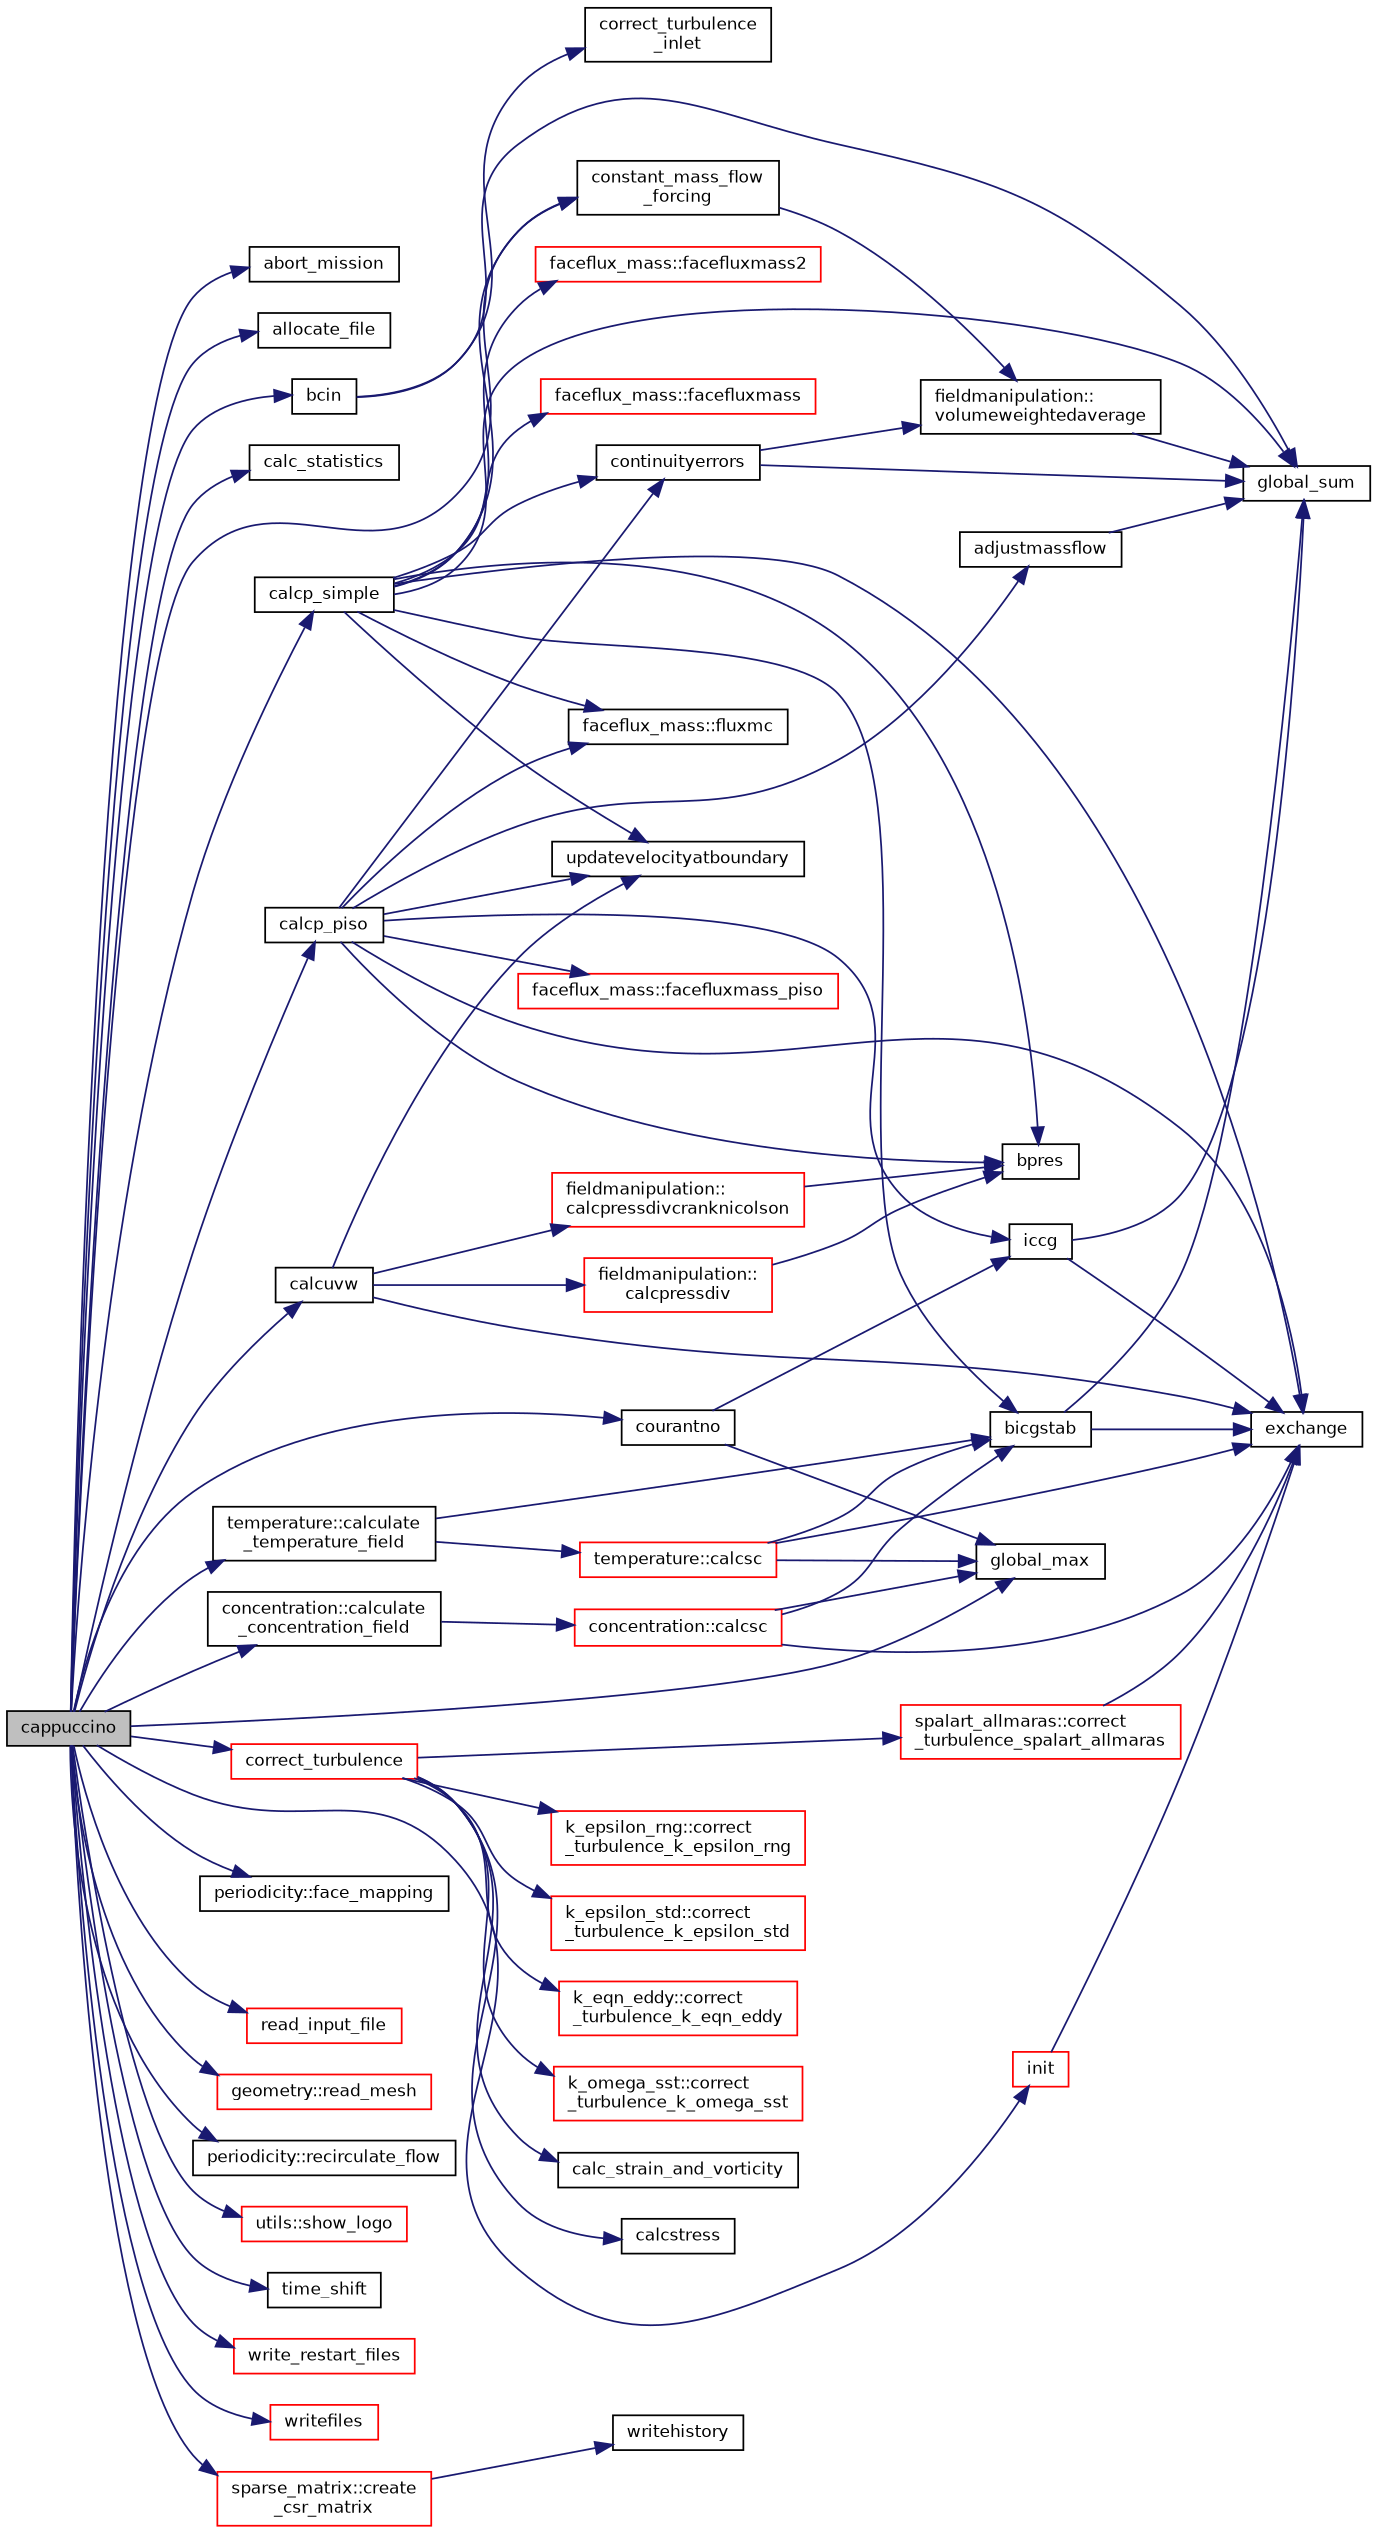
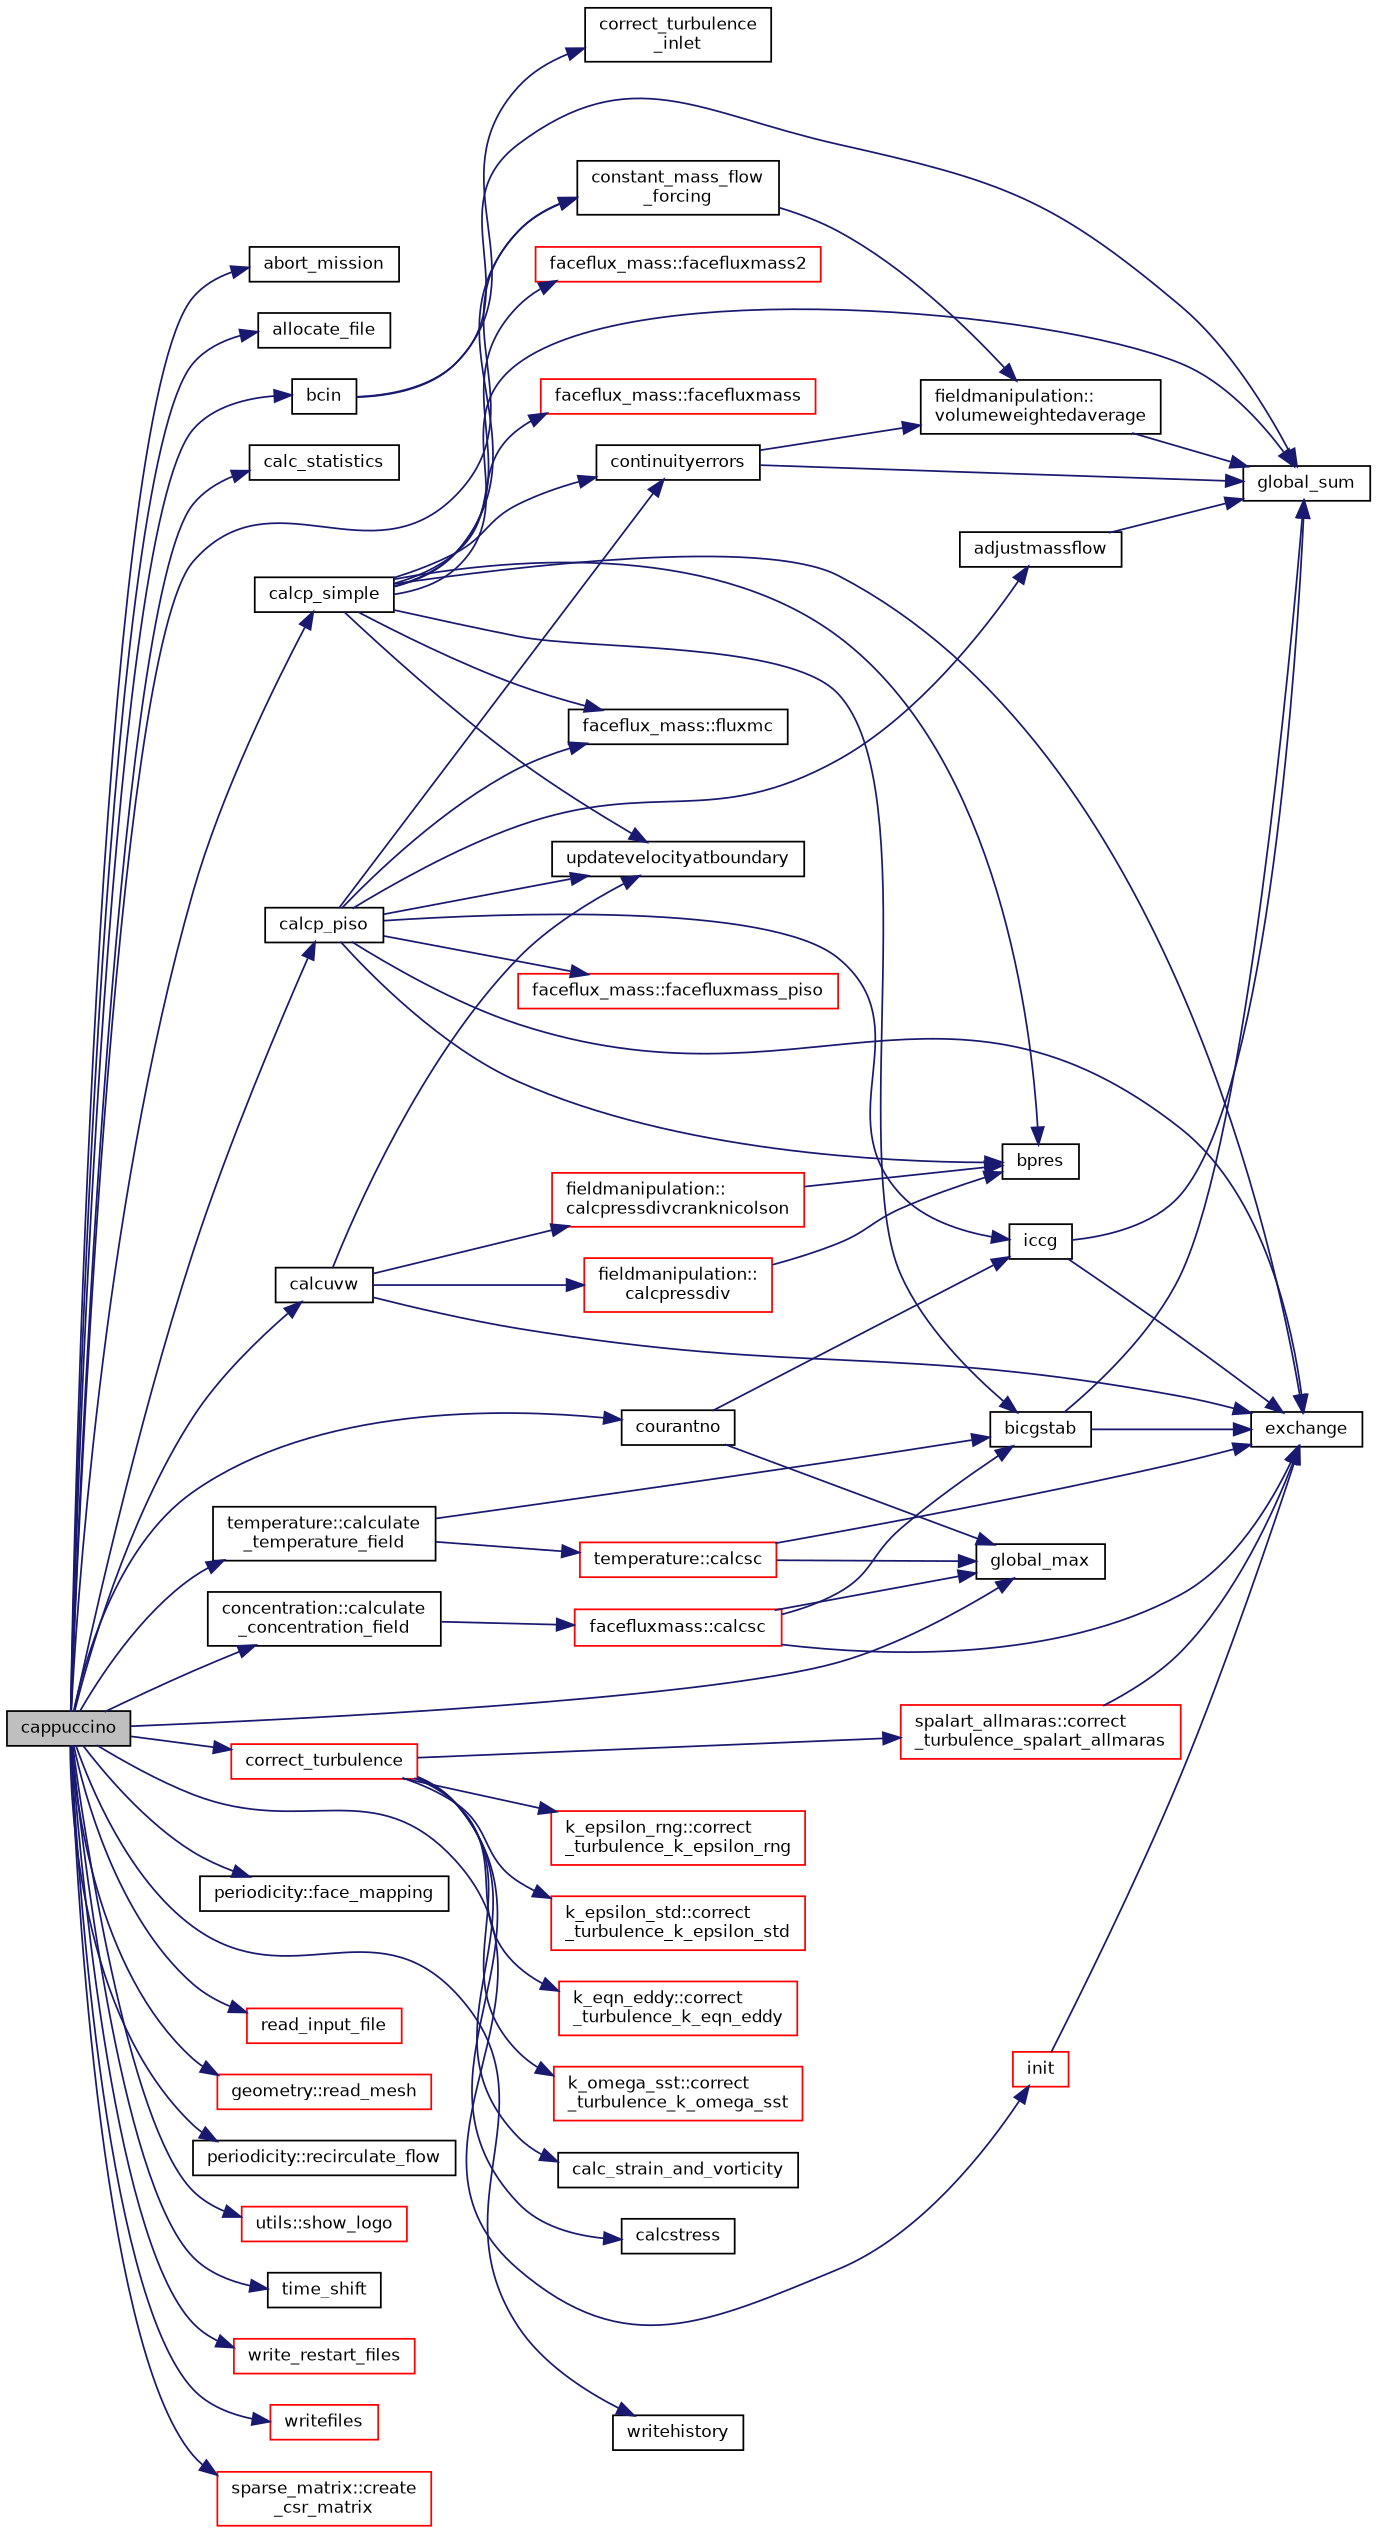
  digraph {
    rankdir=LR
    node [color=black fillcolor=white fontname=Helvetica fontsize=10 shape=record style=filled]
    edge [color=midnightblue fontname=Helvetica fontsize=10 labelfontname=Helvetica labelfontsize=10 style=solid]
    n1 [fillcolor=grey75 fontcolor=black height=0.2 label=cappuccino width=0.4]
    n2 [height=0.2 label=abort_mission width=0.4]
    n3 [height=0.2 label=allocate_file width=0.4]
    n4 [height=0.2 label=bcin width=0.4]
    n5 [height=0.2 label=calc_statistics width=0.4]
    n6 [height=0.2 label=calcp_piso width=0.4]
    n7 [height=0.2 label=calcp_simple width=0.4]
    n8 [height=0.2 label="concentration::calculate\l_concentration_field" width=0.4]
    n9 [height=0.2 label=global_max width=0.4]
    n10 [height=0.2 label="temperature::calculate\l_temperature_field" width=0.4]
    n11 [height=0.2 label=calcuvw width=0.4]
    n12 [height=0.2 label="constant_mass_flow\l_forcing" width=0.4]
    n13 [color=red height=0.2 label=correct_turbulence width=0.4]
    n14 [height=0.2 label=courantno width=0.4]
    n15 [color=red height=0.2 label="sparse_matrix::create\l_csr_matrix" width=0.4]
    n16 [height=0.2 label="periodicity::face_mapping" width=0.4]
    n17 [color=red height=0.2 label=init width=0.4]
    n18 [color=red height=0.2 label=read_input_file width=0.4]
    n19 [color=red height=0.2 label="geometry::read_mesh" width=0.4]
    n20 [height=0.2 label="periodicity::recirculate_flow" width=0.4]
    n21 [color=red height=0.2 label="utils::show_logo" width=0.4]
    n22 [height=0.2 label=time_shift width=0.4]
    n23 [color=red height=0.2 label=write_restart_files width=0.4]
    n24 [color=red height=0.2 label=writefiles width=0.4]
    n25 [height=0.2 label=writehistory width=0.4]
    n26 [height=0.2 label="correct_turbulence\l_inlet" width=0.4]
    n27 [height=0.2 label=global_sum width=0.4]
    n28 [height=0.2 label=adjustmassflow width=0.4]
    n29 [height=0.2 label=bpres width=0.4]
    n30 [height=0.2 label=continuityerrors width=0.4]
    n31 [height=0.2 label=exchange width=0.4]
    n32 [color=red height=0.2 label="faceflux_mass::facefluxmass_piso" width=0.4]
    n33 [height=0.2 label="faceflux_mass::fluxmc" width=0.4]
    n34 [height=0.2 label=iccg width=0.4]
    n35 [height=0.2 label=updatevelocityatboundary width=0.4]
    n36 [height=0.2 label=bicgstab width=0.4]
    n37 [color=red height=0.2 label="faceflux_mass::facefluxmass" width=0.4]
    n38 [color=red height=0.2 label="faceflux_mass::facefluxmass2" width=0.4]
-   n39 [color=red height=0.2 label="concentration::calcsc" width=0.4]
+   n39 [color=red height=0.2 label="facefluxmass::calcsc" width=0.4]
    n40 [color=red height=0.2 label="temperature::calcsc" width=0.4]
    n41 [color=red height=0.2 label="fieldmanipulation::\lcalcpressdiv" width=0.4]
    n42 [color=red height=0.2 label="fieldmanipulation::\lcalcpressdivcranknicolson" width=0.4]
    n43 [height=0.2 label="fieldmanipulation::\lvolumeweightedaverage" width=0.4]
    n44 [height=0.2 label=calc_strain_and_vorticity width=0.4]
    n45 [height=0.2 label=calcstress width=0.4]
    n46 [color=red height=0.2 label="k_epsilon_rng::correct\l_turbulence_k_epsilon_rng" width=0.4]
    n47 [color=red height=0.2 label="k_epsilon_std::correct\l_turbulence_k_epsilon_std" width=0.4]
    n48 [color=red height=0.2 label="k_eqn_eddy::correct\l_turbulence_k_eqn_eddy" width=0.4]
    n49 [color=red height=0.2 label="k_omega_sst::correct\l_turbulence_k_omega_sst" width=0.4]
    n50 [color=red height=0.2 label="spalart_allmaras::correct\l_turbulence_spalart_allmaras" width=0.4]
    n1 -> n2
    n1 -> n3
    n1 -> n4
    n1 -> n5
    n1 -> n6
    n1 -> n7
    n1 -> n8
    n1 -> n9
    n1 -> n10
    n1 -> n11
    n1 -> n12
    n1 -> n13
    n1 -> n14
    n1 -> n15
    n1 -> n16
    n1 -> n17
    n1 -> n18
    n1 -> n19
    n1 -> n20
    n1 -> n21
    n1 -> n22
    n1 -> n23
    n1 -> n24
-   n15 -> n25
+   n1 -> n25
    n4 -> n26
    n4 -> n27
    n6 -> n28
    n6 -> n29
    n6 -> n30
    n6 -> n31
    n6 -> n32
    n6 -> n33
    n6 -> n34
    n6 -> n35
    n7 -> n12
    n7 -> n27
    n7 -> n29
    n7 -> n30
    n7 -> n31
    n7 -> n33
    n7 -> n35
    n7 -> n36
    n7 -> n37
    n7 -> n38
    n8 -> n39
    n10 -> n36
    n10 -> n40
    n11 -> n31
    n11 -> n35
    n11 -> n41
    n11 -> n42
    n12 -> n43
    n13 -> n44
    n13 -> n45
    n13 -> n46
    n13 -> n47
    n13 -> n48
    n13 -> n49
    n13 -> n50
    n14 -> n9
    n14 -> n34
    n17 -> n31
    n28 -> n27
    n30 -> n27
    n30 -> n43
    n34 -> n27
    n34 -> n31
    n36 -> n27
    n36 -> n31
    n39 -> n9
    n39 -> n31
    n39 -> n36
    n40 -> n9
    n40 -> n31
-   n40 -> n36
    n41 -> n29
    n42 -> n29
    n43 -> n27
    n50 -> n31
  }
